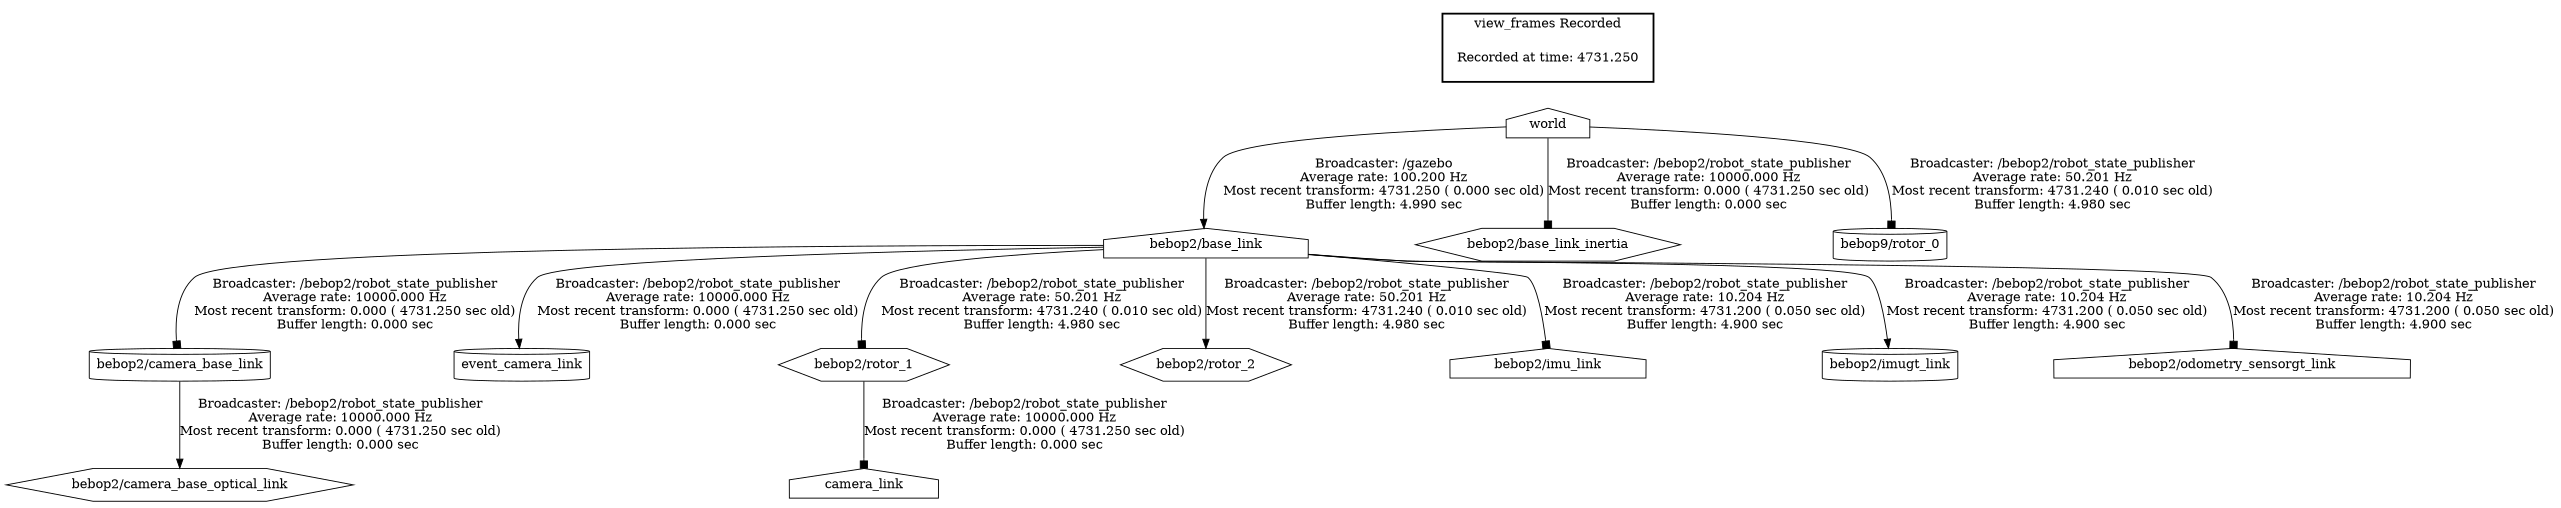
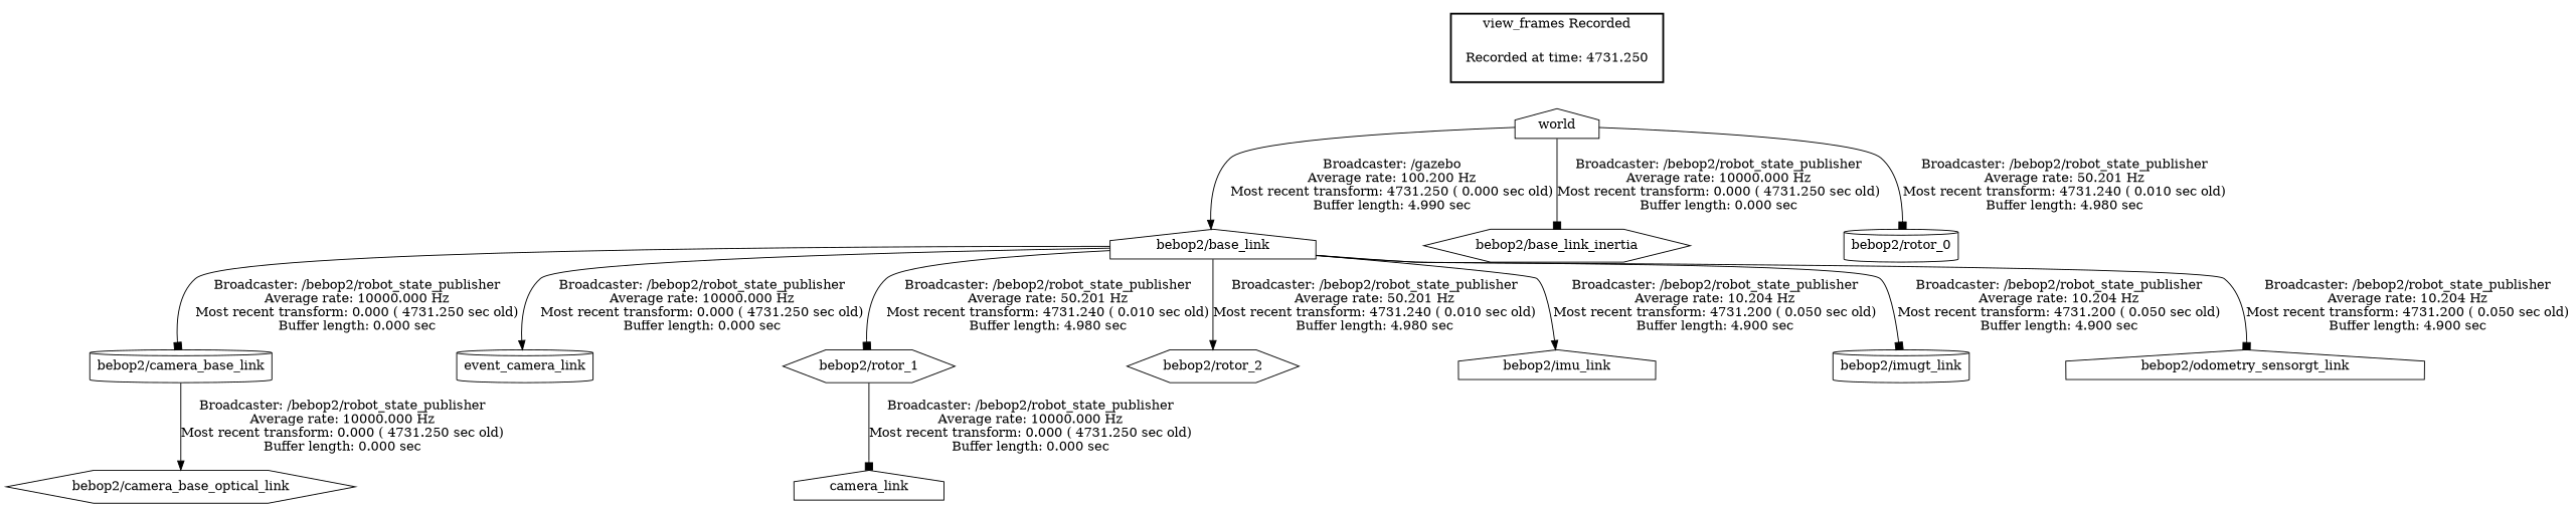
  digraph {
    node [shape=house]
    edge [arrowhead=box]
    "Recorded at time: 4731.250" [shape=plaintext]
    world
    "bebop2/camera_base_link" [shape=cylinder]
    "bebop2/base_link"
    event_camera_link [shape=cylinder]
    "bebop2/rotor_1" [shape=hexagon]
    "bebop2/rotor_2" [shape=hexagon]
    "bebop2/imu_link"
    "bebop2/imugt_link" [shape=cylinder]
    "bebop2/odometry_sensorgt_link"
    "bebop2/base_link_inertia" [shape=hexagon]
    "bebop2/camera_base_optical_link" [shape=hexagon]
-   "bebop2/rotor_0" [shape=cylinder label="bebop9/rotor_0"]
+   "bebop2/rotor_0" [shape=cylinder]
    camera_link
    subgraph cluster_1 {
      color=black
      label="view_frames Recorded"
      style=bold
      "Recorded at time: 4731.250"
    }
    "Recorded at time: 4731.250" -> world [style=invis arrowhead=""]
    world -> "bebop2/base_link" [arrowhead=normal label="Broadcaster: /gazebo\nAverage rate: 100.200 Hz\nMost recent transform: 4731.250 ( 0.000 sec old)\nBuffer length: 4.990 sec\n"]
    world -> "bebop2/base_link_inertia" [label="Broadcaster: /bebop2/robot_state_publisher\nAverage rate: 10000.000 Hz\nMost recent transform: 0.000 ( 4731.250 sec old)\nBuffer length: 0.000 sec\n"]
    world -> "bebop2/rotor_0" [label="Broadcaster: /bebop2/robot_state_publisher\nAverage rate: 50.201 Hz\nMost recent transform: 4731.240 ( 0.010 sec old)\nBuffer length: 4.980 sec\n"]
    "bebop2/camera_base_link" -> "bebop2/camera_base_optical_link" [arrowhead=normal label="Broadcaster: /bebop2/robot_state_publisher\nAverage rate: 10000.000 Hz\nMost recent transform: 0.000 ( 4731.250 sec old)\nBuffer length: 0.000 sec\n"]
    "bebop2/base_link" -> "bebop2/camera_base_link" [label="Broadcaster: /bebop2/robot_state_publisher\nAverage rate: 10000.000 Hz\nMost recent transform: 0.000 ( 4731.250 sec old)\nBuffer length: 0.000 sec\n"]
    "bebop2/base_link" -> event_camera_link [arrowhead=normal label="Broadcaster: /bebop2/robot_state_publisher\nAverage rate: 10000.000 Hz\nMost recent transform: 0.000 ( 4731.250 sec old)\nBuffer length: 0.000 sec\n"]
    "bebop2/base_link" -> "bebop2/rotor_1" [label="Broadcaster: /bebop2/robot_state_publisher\nAverage rate: 50.201 Hz\nMost recent transform: 4731.240 ( 0.010 sec old)\nBuffer length: 4.980 sec\n"]
    "bebop2/base_link" -> "bebop2/rotor_2" [arrowhead=normal label="Broadcaster: /bebop2/robot_state_publisher\nAverage rate: 50.201 Hz\nMost recent transform: 4731.240 ( 0.010 sec old)\nBuffer length: 4.980 sec\n"]
-   "bebop2/base_link" -> "bebop2/imu_link" [label="Broadcaster: /bebop2/robot_state_publisher\nAverage rate: 10.204 Hz\nMost recent transform: 4731.200 ( 0.050 sec old)\nBuffer length: 4.900 sec\n"]
-   "bebop2/base_link" -> "bebop2/imugt_link" [arrowhead=normal label="Broadcaster: /bebop2/robot_state_publisher\nAverage rate: 10.204 Hz\nMost recent transform: 4731.200 ( 0.050 sec old)\nBuffer length: 4.900 sec\n"]
+   "bebop2/base_link" -> "bebop2/imu_link" [arrowhead=normal label="Broadcaster: /bebop2/robot_state_publisher\nAverage rate: 10.204 Hz\nMost recent transform: 4731.200 ( 0.050 sec old)\nBuffer length: 4.900 sec\n"]
+   "bebop2/base_link" -> "bebop2/imugt_link" [label="Broadcaster: /bebop2/robot_state_publisher\nAverage rate: 10.204 Hz\nMost recent transform: 4731.200 ( 0.050 sec old)\nBuffer length: 4.900 sec\n"]
    "bebop2/base_link" -> "bebop2/odometry_sensorgt_link" [label="Broadcaster: /bebop2/robot_state_publisher\nAverage rate: 10.204 Hz\nMost recent transform: 4731.200 ( 0.050 sec old)\nBuffer length: 4.900 sec\n"]
    "bebop2/rotor_1" -> camera_link [label="Broadcaster: /bebop2/robot_state_publisher\nAverage rate: 10000.000 Hz\nMost recent transform: 0.000 ( 4731.250 sec old)\nBuffer length: 0.000 sec\n"]
  }
